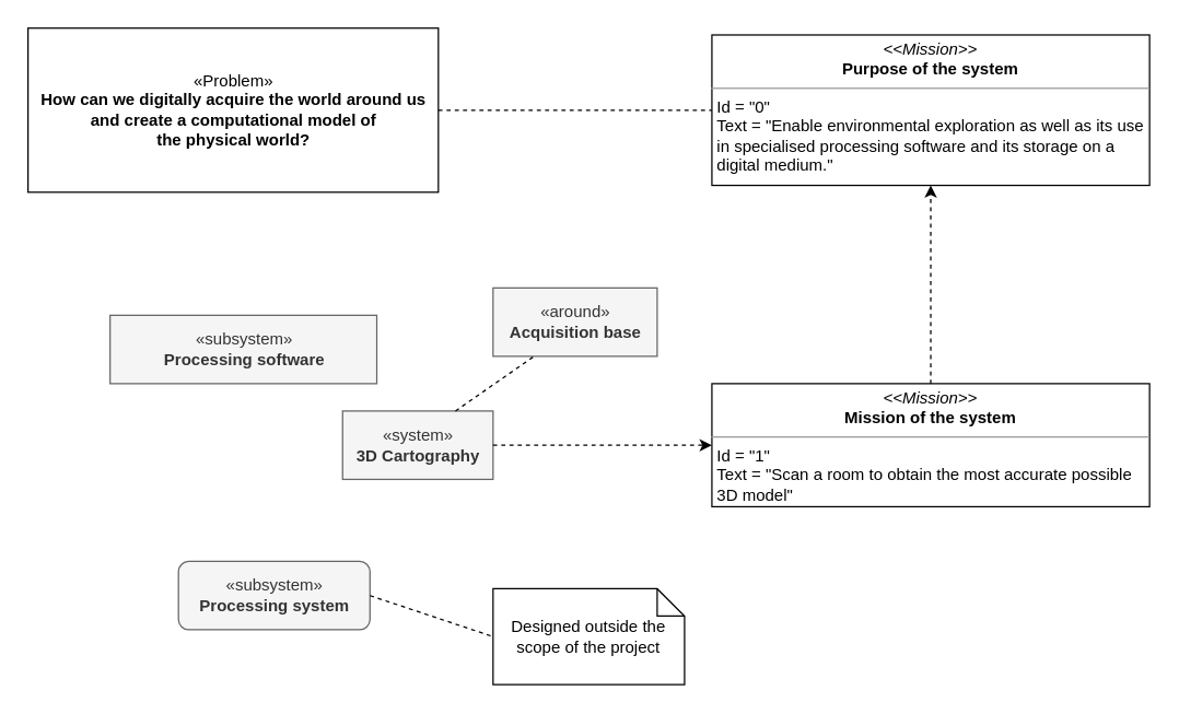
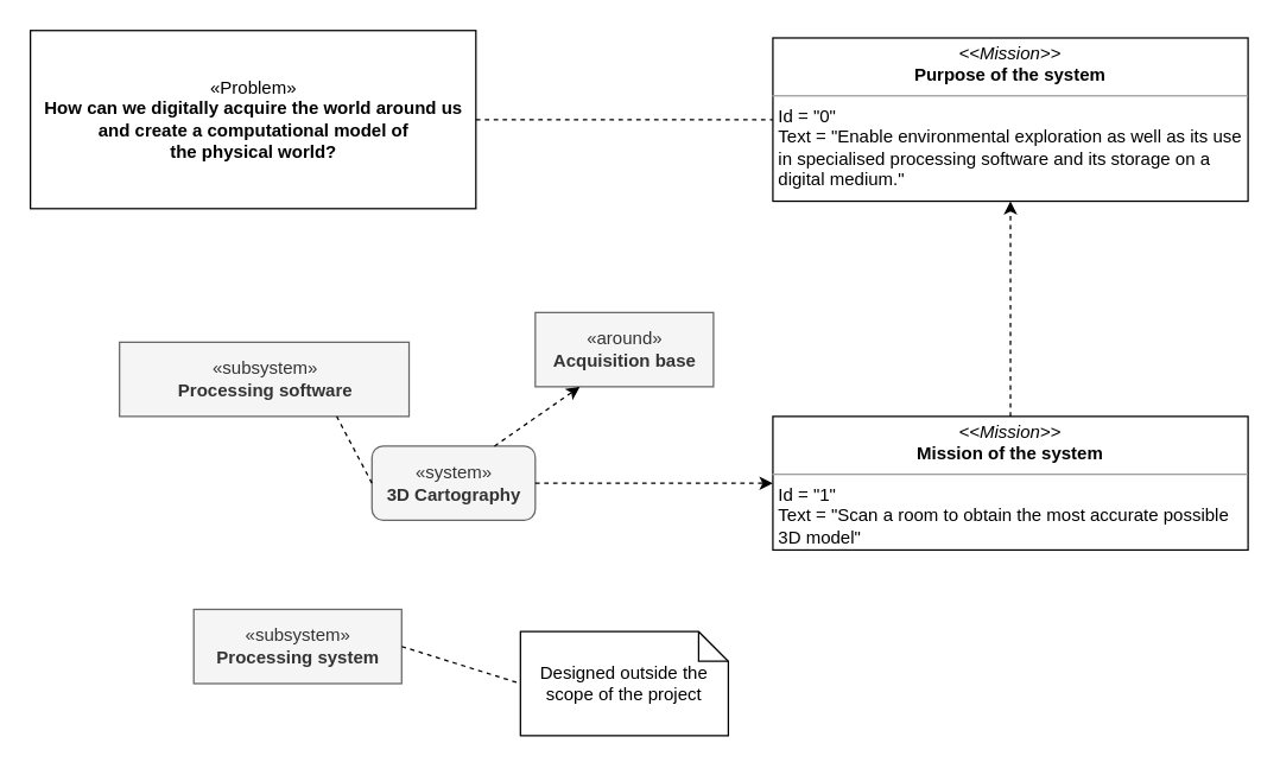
  <mxCell id="0" />
  <mxCell id="1" parent="0" />
  <mxCell id="2" value="&lt;p style=&quot;margin: 0px ; margin-top: 4px ; text-align: center&quot;&gt;&lt;i&gt;&amp;lt;&amp;lt;Mission&amp;gt;&amp;gt;&lt;/i&gt;&lt;br&gt;&lt;b&gt;Mission of the system&lt;/b&gt;&lt;/p&gt;&lt;hr size=&quot;1&quot;&gt;&lt;p style=&quot;margin: 0px ; margin-left: 4px&quot;&gt;Id = &quot;1&quot;&lt;/p&gt;&lt;p style=&quot;margin: 0px ; margin-left: 4px&quot;&gt;Text = &quot;Scan a room to obtain the most accurate possible&lt;/p&gt;&lt;p style=&quot;margin: 0px ; margin-left: 4px&quot;&gt;3D model&lt;span&gt;&quot;&lt;/span&gt;&lt;/p&gt;" style="verticalAlign=top;align=left;overflow=fill;fontSize=12;fontFamily=Helvetica;html=1;" parent="1" vertex="1"><mxGeometry x="520" y="280" width="320" height="90" as="geometry" /></mxCell>
  <mxCell id="3" value="&lt;p style=&quot;margin: 0px ; margin-top: 4px ; text-align: center&quot;&gt;&lt;i&gt;&amp;lt;&amp;lt;Mission&amp;gt;&amp;gt;&lt;/i&gt;&lt;br&gt;&lt;b&gt;Purpose of the system&lt;/b&gt;&lt;/p&gt;&lt;hr size=&quot;1&quot;&gt;&lt;p style=&quot;margin: 0px ; margin-left: 4px&quot;&gt;Id = &quot;0&quot;&lt;/p&gt;&lt;p style=&quot;margin: 0px ; margin-left: 4px&quot;&gt;Text = &quot;Enable environmental exploration as well as its use&lt;/p&gt;&lt;p style=&quot;margin: 0px ; margin-left: 4px&quot;&gt;in specialised processing software and its storage on a&lt;/p&gt;&lt;p style=&quot;margin: 0px ; margin-left: 4px&quot;&gt;digital medium.&quot;&lt;/p&gt;" style="verticalAlign=top;align=left;overflow=fill;fontSize=12;fontFamily=Helvetica;html=1;" parent="1" vertex="1"><mxGeometry x="520" y="25" width="320" height="110" as="geometry" /></mxCell>
  <mxCell id="4" value="" style="endArrow=classic;html=1;entryX=0.5;entryY=1;entryDx=0;entryDy=0;exitX=0.5;exitY=0;exitDx=0;exitDy=0;dashed=1;" parent="1" source="2" target="3" edge="1"><mxGeometry width="50" height="50" relative="1" as="geometry"><mxPoint x="390" y="300" as="sourcePoint" /><mxPoint x="440" y="250" as="targetPoint" /></mxGeometry></mxCell>
  <mxCell id="5" value="«Problem»&lt;br&gt;&lt;b&gt;How can we digitally acquire the world around us&lt;/b&gt;&lt;div&gt;&lt;b&gt;and create a computational model of&lt;/b&gt;&lt;/div&gt;&lt;div&gt;&lt;b&gt;the physical world?&lt;/b&gt;&lt;/div&gt;" style="html=1;" parent="1" vertex="1"><mxGeometry x="20" y="20" width="300" height="120" as="geometry" /></mxCell>
  <mxCell id="6" value="" style="endArrow=none;dashed=1;html=1;entryX=0;entryY=0.5;entryDx=0;entryDy=0;exitX=1;exitY=0.5;exitDx=0;exitDy=0;" parent="1" source="5" target="3" edge="1"><mxGeometry width="50" height="50" relative="1" as="geometry"><mxPoint x="390" y="190" as="sourcePoint" /><mxPoint x="440" y="140" as="targetPoint" /></mxGeometry></mxCell>
- <mxCell id="7" value="«system»&lt;br&gt;&lt;b&gt;3D Cartography&lt;/b&gt;" style="html=1;fillColor=#f5f5f5;strokeColor=#666666;fontColor=#333333;" parent="1" vertex="1"><mxGeometry x="250" y="300" width="110" height="50" as="geometry" /></mxCell>
+ <mxCell id="7" value="«system»&lt;br&gt;&lt;b&gt;3D Cartography&lt;/b&gt;" style="html=1;fillColor=#f5f5f5;strokeColor=#666666;fontColor=#333333;rounded=1;" parent="1" vertex="1"><mxGeometry x="250" y="300" width="110" height="50" as="geometry" /></mxCell>
  <mxCell id="8" value="«around»&lt;br&gt;&lt;b&gt;Acquisition base&lt;/b&gt;" style="html=1;fillColor=#f5f5f5;strokeColor=#666666;fontColor=#333333;" parent="1" vertex="1"><mxGeometry x="360" y="210" width="120" height="50" as="geometry" /></mxCell>
  <mxCell id="9" value="«subsystem»&lt;br&gt;&lt;b&gt;Processing software&lt;/b&gt;" style="html=1;fillColor=#f5f5f5;strokeColor=#666666;fontColor=#333333;" parent="1" vertex="1"><mxGeometry x="80" y="230" width="195" height="50" as="geometry" /></mxCell>
- <mxCell id="10" value="«subsystem»&lt;br&gt;&lt;b&gt;Processing system&lt;/b&gt;" style="html=1;fillColor=#f5f5f5;strokeColor=#666666;fontColor=#333333;rounded=1;" parent="1" vertex="1"><mxGeometry x="130" y="410" width="140" height="50" as="geometry" /></mxCell>
+ <mxCell id="10" value="«subsystem»&lt;br&gt;&lt;b&gt;Processing system&lt;/b&gt;" style="html=1;fillColor=#f5f5f5;strokeColor=#666666;fontColor=#333333;" parent="1" vertex="1"><mxGeometry x="130" y="410" width="140" height="50" as="geometry" /></mxCell>
  <mxCell id="11" value="" style="endArrow=classic;html=1;dashed=1;entryX=0;entryY=0.5;entryDx=0;entryDy=0;exitX=1;exitY=0.5;exitDx=0;exitDy=0;" parent="1" source="7" target="2" edge="1"><mxGeometry width="50" height="50" relative="1" as="geometry"><mxPoint x="430" y="460" as="sourcePoint" /><mxPoint x="480" y="410" as="targetPoint" /></mxGeometry></mxCell>
- <mxCell id="12" value="" style="endArrow=none;dashed=1;html=1;entryX=0.25;entryY=1;entryDx=0;entryDy=0;exitX=0.75;exitY=0;exitDx=0;exitDy=0;" parent="1" source="7" target="8" edge="1"><mxGeometry width="50" height="50" relative="1" as="geometry"><mxPoint x="430" y="460" as="sourcePoint" /><mxPoint x="480" y="410" as="targetPoint" /></mxGeometry></mxCell>
- <mxCell id="14" value="Designed outside the scope of the project" style="shape=note;size=20;whiteSpace=wrap;html=1;" parent="1" vertex="1"><mxGeometry x="360" y="430" width="140" height="70" as="geometry" /></mxCell>
+ <mxCell id="12" value="" style="endArrow=classic;dashed=1;html=1;entryX=0.25;entryY=1;entryDx=0;entryDy=0;exitX=0.75;exitY=0;exitDx=0;exitDy=0;" parent="1" source="7" target="8" edge="1"><mxGeometry width="50" height="50" relative="1" as="geometry"><mxPoint x="430" y="460" as="sourcePoint" /><mxPoint x="480" y="410" as="targetPoint" /></mxGeometry></mxCell>
+ <mxCell id="13" value="" style="endArrow=none;dashed=1;html=1;entryX=0.75;entryY=1;entryDx=0;entryDy=0;exitX=0;exitY=0.5;exitDx=0;exitDy=0;" parent="1" source="7" target="9" edge="1"><mxGeometry width="50" height="50" relative="1" as="geometry"><mxPoint x="430" y="460" as="sourcePoint" /><mxPoint x="480" y="410" as="targetPoint" /></mxGeometry></mxCell>
+ <mxCell id="14" value="Designed outside the scope of the project" style="shape=note;size=20;whiteSpace=wrap;html=1;" parent="1" vertex="1"><mxGeometry x="350" y="425" width="140" height="70" as="geometry" /></mxCell>
  <mxCell id="15" value="" style="endArrow=none;dashed=1;html=1;entryX=0;entryY=0.5;entryDx=0;entryDy=0;entryPerimeter=0;exitX=1;exitY=0.5;exitDx=0;exitDy=0;" parent="1" source="10" target="14" edge="1"><mxGeometry width="50" height="50" relative="1" as="geometry"><mxPoint x="260" y="550" as="sourcePoint" /><mxPoint x="310" y="500" as="targetPoint" /></mxGeometry></mxCell>
